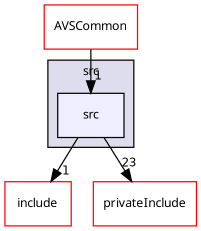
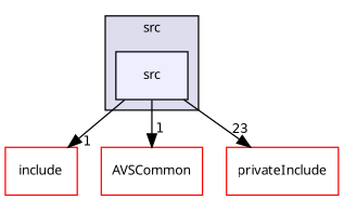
  digraph {
    compound=true
    fontname="Noto Sans"
    node [fillcolor=white fontname="Noto Sans" fontsize=10 shape=box style=filled color=red]
    edge [fontname="Noto Sans" headlabel=1 labeldistance=1.5 labelfontname=Helvetica labelfontsize=10]
    n1 [fillcolor="#eeeeff" label=src pencolor=black color=""]
    n2 [label=include]
    n3 [label=AVSCommon]
    n4 [label=privateInclude]
    subgraph cluster_1 {
      bgcolor="#ddddee"
      fontsize=10
      label=src
      pencolor=black
      n1
    }
    n1 -> n2
-   n3 -> n1
+   n1 -> n3
    n1 -> n4 [headlabel=23]
  }
